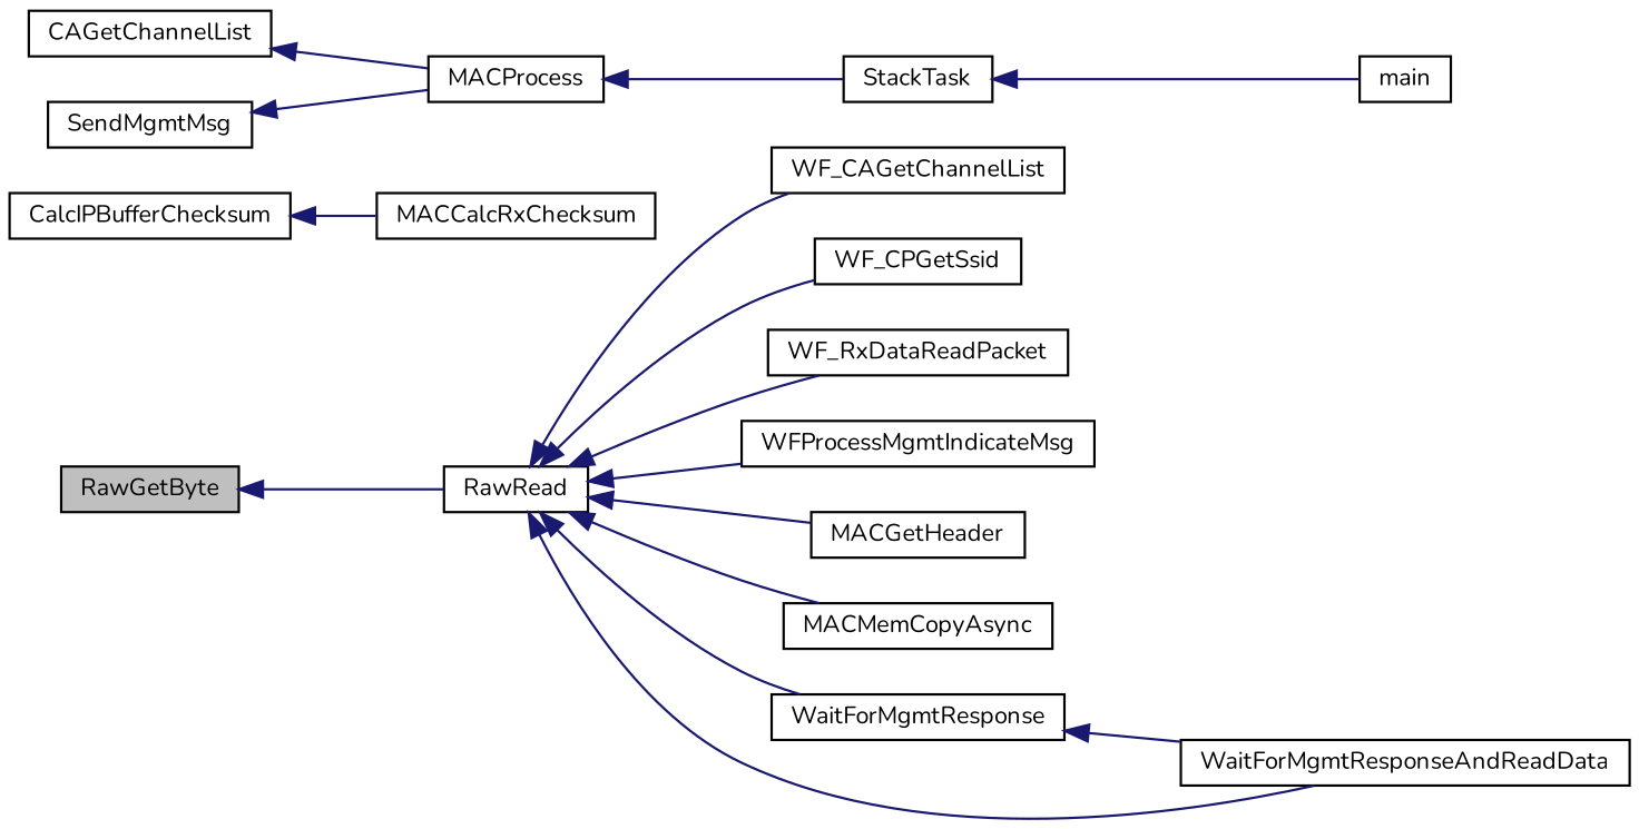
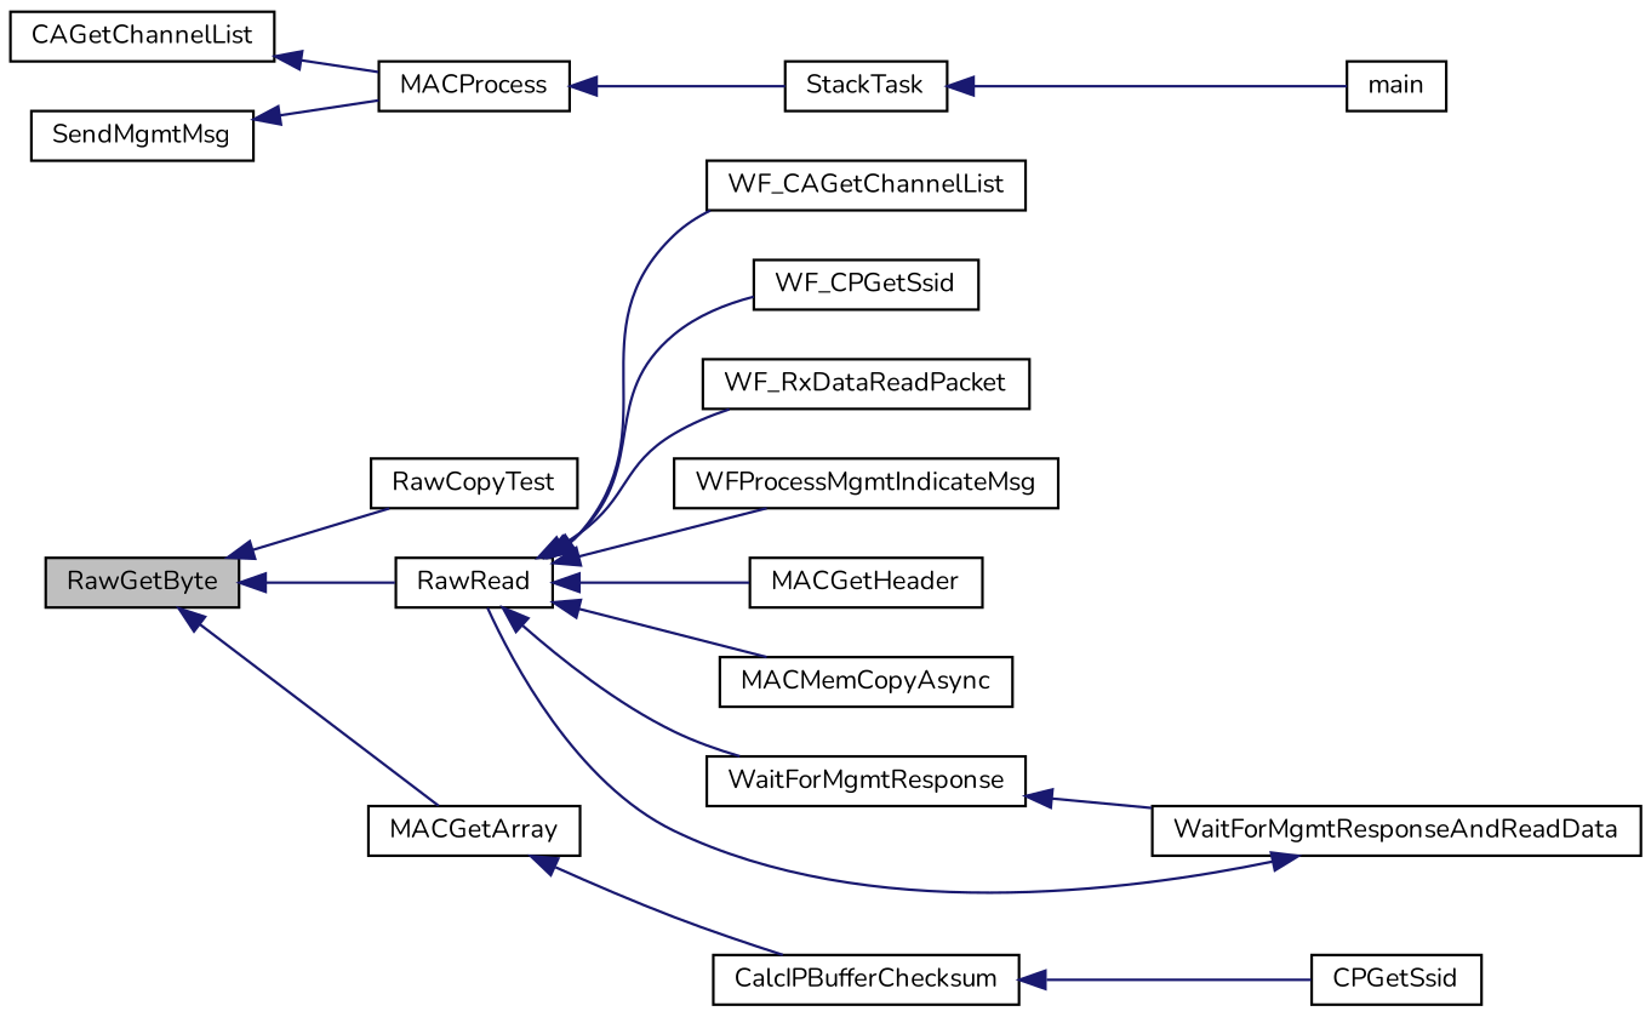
  digraph {
    fontname=Nunito
    rankdir=LR
    node [color=black fillcolor=white fontname=Nunito fontsize=10 shape=record style=filled]
    edge [color=midnightblue dir=back fontname=Nunito fontsize=10 labelfontname=Helvetica labelfontsize=10 style=solid]
    n1 [fillcolor=grey75 fontcolor=black height=0.2 label=RawGetByte width=0.4]
+   n2 [height=0.2 label=RawCopyTest width=0.4]
    n3 [height=0.2 label=RawRead width=0.4]
+   n4 [height=0.2 label=MACGetArray width=0.4]
    n5 [height=0.2 label=WF_CAGetChannelList width=0.4]
    n6 [height=0.2 label=WF_CPGetSsid width=0.4]
    n7 [height=0.2 label=WF_RxDataReadPacket width=0.4]
    n8 [height=0.2 label=WFProcessMgmtIndicateMsg width=0.4]
    n9 [height=0.2 label=MACGetHeader width=0.4]
    n10 [height=0.2 label=MACMemCopyAsync width=0.4]
    n11 [height=0.2 label=WaitForMgmtResponse width=0.4]
    n12 [height=0.2 label=WaitForMgmtResponseAndReadData width=0.4]
    n13 [height=0.2 label=CalcIPBufferChecksum width=0.4]
    n14 [height=0.2 label=CAGetChannelList width=0.4]
    n15 [height=0.2 label=MACProcess width=0.4]
    n16 [height=0.2 label=StackTask width=0.4]
    n17 [height=0.2 label=main width=0.4]
    n18 [height=0.2 label=SendMgmtMsg width=0.4]
-   n19 [height=0.2 label=MACCalcRxChecksum width=0.4]
+   n19 [height=0.2 label=CPGetSsid width=0.4]
+   n1 -> n2
    n1 -> n3
+   n1 -> n4
    n3 -> n5
    n3 -> n6
    n3 -> n7
    n3 -> n8
    n3 -> n9
    n3 -> n10
    n3 -> n11
-   n3 -> n12
+   n12 -> n3
+   n4 -> n13
    n11 -> n12
    n13 -> n19
    n14 -> n15
    n15 -> n16
    n16 -> n17
    n18 -> n15
  }
